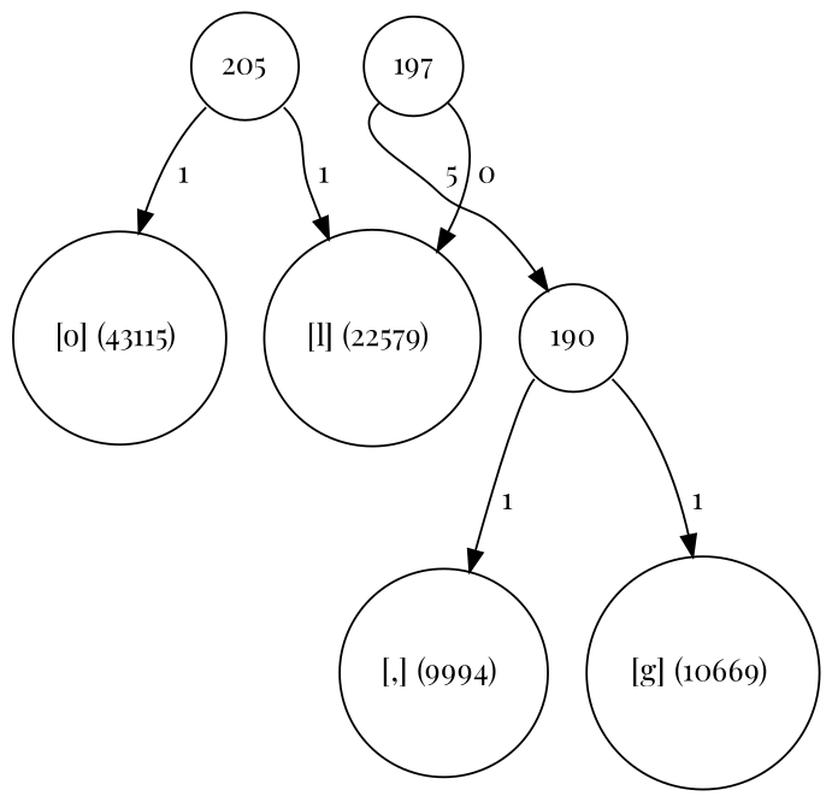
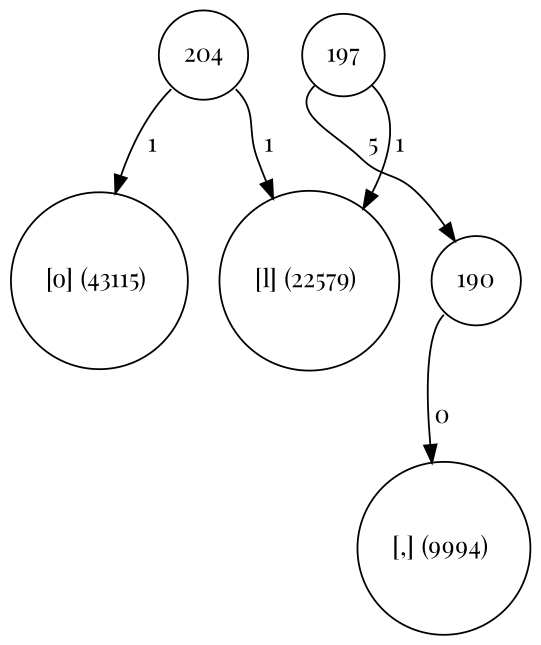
  digraph {
    fontname="Playfair Display"
    node [fontname="Playfair Display" shape=circle]
    edge [fontname="Playfair Display" tailport=sw]
    n1 [label="[o] (43115) " width=0.5]
-   204 [width=0.5 label=205]
+   204 [width=0.5]
    n3 [label="[l] (22579) " width=0.5]
    n4 [label=197 width=0.5]
    n5 [label=190 width=0.5]
    n6 [label="[,] (9994) " width=0.5]
-   n7 [label="[g] (10669) " width=0.5]
    204 -> n1 [label=" 1"]
    204 -> n3 [label=" 1" tailport=se]
-   n4 -> n3 [label=" 0" tailport=se]
+   n4 -> n3 [label=" 1" tailport=se]
    n4 -> n5 [label=" 5"]
-   n5 -> n6 [label=" 1"]
-   n5 -> n7 [label=" 1" tailport=se]
+   n5 -> n6 [label=" 0"]
  }
